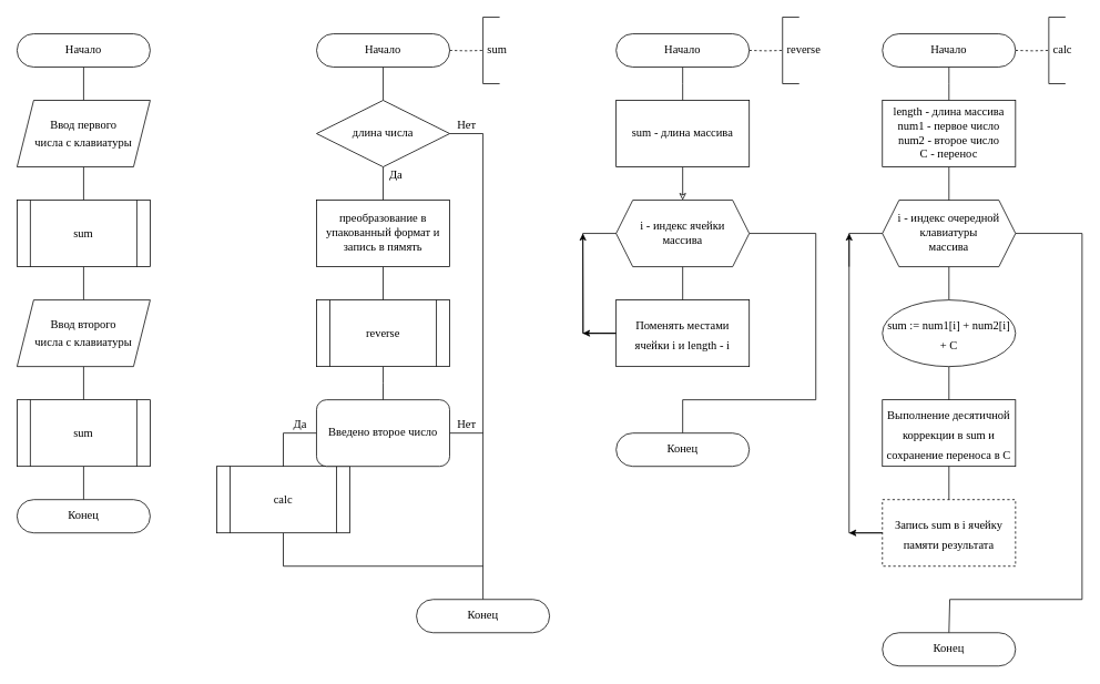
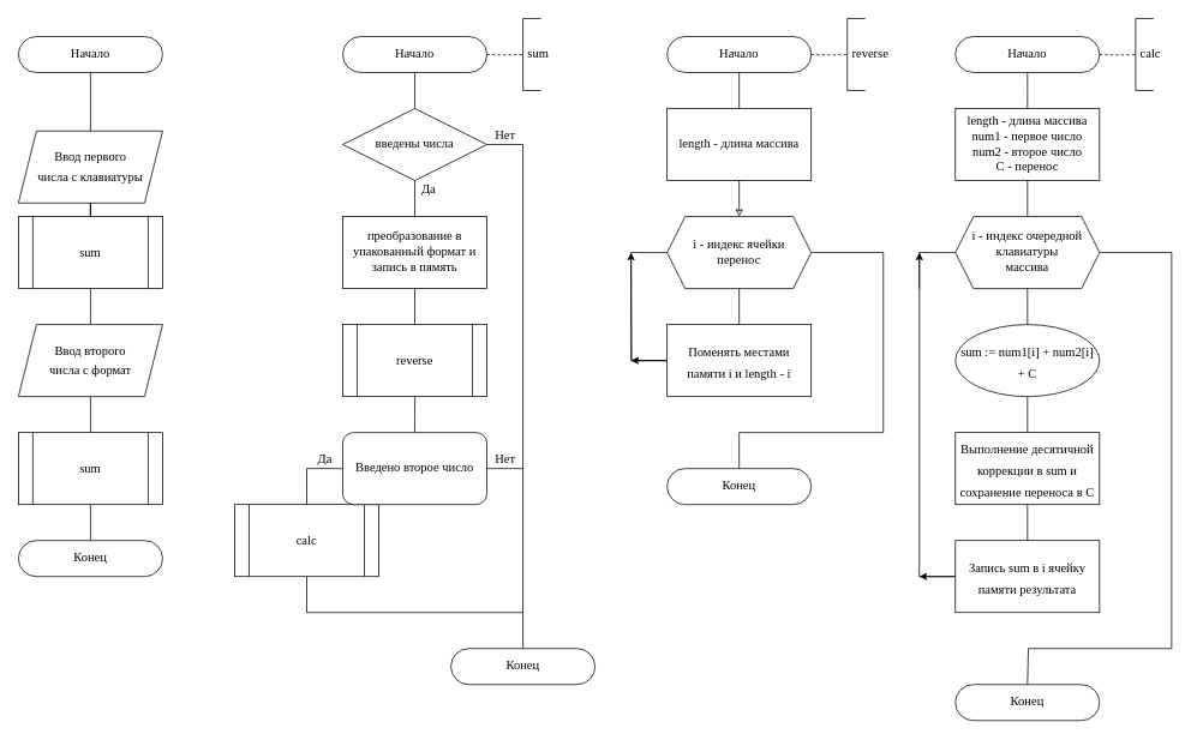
  <mxCell id="0" />
  <mxCell id="1" parent="0" />
  <mxCell id="2" value="" style="edgeStyle=orthogonalEdgeStyle;rounded=0;orthogonalLoop=1;jettySize=auto;html=1;endArrow=none;endFill=0;" edge="1" parent="1" source="3" target="5"><mxGeometry relative="1" as="geometry" /></mxCell>
  <mxCell id="3" value="Начало" style="rounded=1;whiteSpace=wrap;html=1;arcSize=50;fontFamily=Times New Roman;fontStyle=0;fontSize=14;" vertex="1" parent="1"><mxGeometry x="20" y="40" width="160" height="40" as="geometry" /></mxCell>
  <mxCell id="4" value="" style="edgeStyle=orthogonalEdgeStyle;rounded=0;orthogonalLoop=1;jettySize=auto;html=1;endArrow=none;endFill=0;" edge="1" parent="1" source="5" target="7"><mxGeometry relative="1" as="geometry" /></mxCell>
- <mxCell id="5" value="&lt;div style=&quot;line-height: 22px;&quot;&gt;Ввод первого&lt;/div&gt;&lt;div style=&quot;line-height: 22px;&quot;&gt;числа с клавиатуры&lt;/div&gt;" style="shape=parallelogram;perimeter=parallelogramPerimeter;whiteSpace=wrap;html=1;fixedSize=1;fontFamily=Times New Roman;fontStyle=0;fontSize=14;" vertex="1" parent="1"><mxGeometry x="20" y="120" width="160" height="80" as="geometry" /></mxCell>
+ <mxCell id="5" value="&lt;div style=&quot;line-height: 22px;&quot;&gt;Ввод первого&lt;/div&gt;&lt;div style=&quot;line-height: 22px;&quot;&gt;числа с клавиатуры&lt;/div&gt;" style="shape=parallelogram;perimeter=parallelogramPerimeter;whiteSpace=wrap;html=1;fixedSize=1;fontFamily=Times New Roman;fontStyle=0;fontSize=14;" vertex="1" parent="1"><mxGeometry x="20" y="145" width="160" height="80" as="geometry" /></mxCell>
  <mxCell id="6" value="" style="edgeStyle=orthogonalEdgeStyle;rounded=0;orthogonalLoop=1;jettySize=auto;html=1;endArrow=none;endFill=0;" edge="1" parent="1" source="7" target="9"><mxGeometry relative="1" as="geometry" /></mxCell>
  <mxCell id="7" value="&lt;div style=&quot;line-height: 22px;&quot;&gt;sum&lt;/div&gt;" style="shape=process;whiteSpace=wrap;html=1;backgroundOutline=1;fontSize=14;fontStyle=0;fontFamily=Times New Roman;" vertex="1" parent="1"><mxGeometry x="20" y="240" width="160" height="80" as="geometry" /></mxCell>
  <mxCell id="8" value="" style="edgeStyle=orthogonalEdgeStyle;rounded=0;orthogonalLoop=1;jettySize=auto;html=1;endArrow=none;endFill=0;" edge="1" parent="1" source="9" target="11"><mxGeometry relative="1" as="geometry" /></mxCell>
- <mxCell id="9" value="&lt;div style=&quot;line-height: 22px;&quot;&gt;Ввод второго&lt;/div&gt;&lt;div style=&quot;line-height: 22px;&quot;&gt;числа с клавиатуры&lt;/div&gt;" style="shape=parallelogram;perimeter=parallelogramPerimeter;whiteSpace=wrap;html=1;fixedSize=1;fontFamily=Times New Roman;fontStyle=0;fontSize=14;" vertex="1" parent="1"><mxGeometry x="20" y="360" width="160" height="80" as="geometry" /></mxCell>
+ <mxCell id="9" value="&lt;div style=&quot;line-height: 22px;&quot;&gt;Ввод второго&lt;/div&gt;&lt;div style=&quot;line-height: 22px;&quot;&gt;числа с формат&lt;/div&gt;" style="shape=parallelogram;perimeter=parallelogramPerimeter;whiteSpace=wrap;html=1;fixedSize=1;fontFamily=Times New Roman;fontStyle=0;fontSize=14;" vertex="1" parent="1"><mxGeometry x="20" y="360" width="160" height="80" as="geometry" /></mxCell>
  <mxCell id="10" value="" style="edgeStyle=orthogonalEdgeStyle;rounded=0;orthogonalLoop=1;jettySize=auto;html=1;endArrow=none;endFill=0;" edge="1" parent="1" source="11" target="33"><mxGeometry relative="1" as="geometry" /></mxCell>
  <mxCell id="11" value="&lt;div style=&quot;line-height: 22px;&quot;&gt;sum&lt;/div&gt;" style="shape=process;whiteSpace=wrap;html=1;backgroundOutline=1;fontSize=14;fontStyle=0;fontFamily=Times New Roman;" vertex="1" parent="1"><mxGeometry x="20" y="480" width="160" height="80" as="geometry" /></mxCell>
  <mxCell id="12" value="" style="edgeStyle=orthogonalEdgeStyle;rounded=0;orthogonalLoop=1;jettySize=auto;html=1;endArrow=none;endFill=0;" edge="1" parent="1" source="13" target="18"><mxGeometry relative="1" as="geometry" /></mxCell>
  <mxCell id="13" value="Начало" style="rounded=1;whiteSpace=wrap;html=1;arcSize=50;fontFamily=Times New Roman;fontStyle=0;fontSize=14;" vertex="1" parent="1"><mxGeometry x="380" y="40" width="160" height="40" as="geometry" /></mxCell>
  <mxCell id="14" value="" style="edgeStyle=orthogonalEdgeStyle;rounded=0;orthogonalLoop=1;jettySize=auto;html=1;fontFamily=Times New Roman;fontSize=14;endArrow=none;endFill=0;dashed=1;" edge="1" target="15" parent="1"><mxGeometry relative="1" as="geometry"><mxPoint x="540" y="60" as="sourcePoint" /></mxGeometry></mxCell>
  <mxCell id="15" value="&lt;div style=&quot;text-align: center;&quot;&gt;&amp;nbsp;sum&lt;/div&gt;" style="strokeWidth=1;html=1;shape=mxgraph.flowchart.annotation_1;align=left;pointerEvents=1;fontSize=14;fontStyle=0;fontFamily=Times New Roman;" vertex="1" parent="1"><mxGeometry x="580" y="20" width="20" height="80" as="geometry" /></mxCell>
  <mxCell id="16" style="edgeStyle=orthogonalEdgeStyle;rounded=0;jumpStyle=arc;jumpSize=6;orthogonalLoop=1;jettySize=auto;html=1;fontFamily=Times New Roman;fontSize=14;endArrow=none;endFill=0;exitX=0.5;exitY=1;exitDx=0;exitDy=0;entryX=0.5;entryY=0;entryDx=0;entryDy=0;" edge="1" source="18" parent="1" target="23"><mxGeometry relative="1" as="geometry"><mxPoint x="340" y="280" as="targetPoint" /><Array as="points"><mxPoint x="460" y="240" /><mxPoint x="460" y="240" /></Array></mxGeometry></mxCell>
  <mxCell id="17" style="edgeStyle=orthogonalEdgeStyle;rounded=0;jumpStyle=arc;jumpSize=6;orthogonalLoop=1;jettySize=auto;html=1;fontFamily=Times New Roman;fontSize=14;endArrow=none;endFill=0;entryX=0.5;entryY=0;entryDx=0;entryDy=0;" edge="1" source="18" parent="1" target="21"><mxGeometry relative="1" as="geometry"><mxPoint x="579.96" y="200" as="targetPoint" /><Array as="points"><mxPoint x="580" y="160" /><mxPoint x="580" y="720" /></Array></mxGeometry></mxCell>
- <mxCell id="18" value="длина числа" style="rhombus;whiteSpace=wrap;html=1;fontSize=14;fontFamily=Times New Roman;fontStyle=0" vertex="1" parent="1"><mxGeometry x="379.96" y="120" width="160" height="80" as="geometry" /></mxCell>
+ <mxCell id="18" value="введены числа" style="rhombus;whiteSpace=wrap;html=1;fontSize=14;fontFamily=Times New Roman;fontStyle=0" vertex="1" parent="1"><mxGeometry x="379.96" y="120" width="160" height="80" as="geometry" /></mxCell>
  <mxCell id="19" value="Нет" style="text;html=1;align=center;verticalAlign=middle;resizable=0;points=[];autosize=1;strokeColor=none;fillColor=none;fontSize=14;fontFamily=Times New Roman;" vertex="1" parent="1"><mxGeometry x="539.96" y="140" width="40" height="20" as="geometry" /></mxCell>
  <mxCell id="20" value="Да" style="text;html=1;align=center;verticalAlign=middle;resizable=0;points=[];autosize=1;strokeColor=none;fillColor=none;fontSize=14;fontFamily=Times New Roman;" vertex="1" parent="1"><mxGeometry x="460" y="200" width="30" height="20" as="geometry" /></mxCell>
  <mxCell id="21" value="Конец" style="rounded=1;whiteSpace=wrap;html=1;arcSize=50;fontFamily=Times New Roman;fontStyle=0;fontSize=14;" vertex="1" parent="1"><mxGeometry x="500" y="720" width="160" height="40" as="geometry" /></mxCell>
  <mxCell id="22" value="" style="edgeStyle=orthogonalEdgeStyle;rounded=0;orthogonalLoop=1;jettySize=auto;html=1;endArrow=none;endFill=0;" edge="1" parent="1" source="23" target="25"><mxGeometry relative="1" as="geometry" /></mxCell>
  <mxCell id="23" value="преобразование в упакованный формат и запись в пямять" style="rounded=0;whiteSpace=wrap;html=1;fontSize=14;fontFamily=Times New Roman;fontStyle=0" vertex="1" parent="1"><mxGeometry x="379.96" y="240" width="160" height="80" as="geometry" /></mxCell>
  <mxCell id="24" value="" style="edgeStyle=orthogonalEdgeStyle;rounded=0;orthogonalLoop=1;jettySize=auto;html=1;endArrow=none;endFill=0;" edge="1" parent="1" source="25" target="30"><mxGeometry relative="1" as="geometry" /></mxCell>
  <mxCell id="25" value="&lt;div style=&quot;line-height: 22px;&quot;&gt;reverse&lt;/div&gt;" style="shape=process;whiteSpace=wrap;html=1;backgroundOutline=1;fontSize=14;fontStyle=0;fontFamily=Times New Roman;" vertex="1" parent="1"><mxGeometry x="379.96" y="360" width="160" height="80" as="geometry" /></mxCell>
  <mxCell id="26" style="edgeStyle=orthogonalEdgeStyle;rounded=0;orthogonalLoop=1;jettySize=auto;html=1;endArrow=none;endFill=0;" edge="1" parent="1" source="27"><mxGeometry relative="1" as="geometry"><mxPoint x="580" y="680" as="targetPoint" /><Array as="points"><mxPoint x="340" y="680" /></Array></mxGeometry></mxCell>
  <mxCell id="27" value="&lt;div style=&quot;line-height: 22px;&quot;&gt;calc&lt;/div&gt;" style="shape=process;whiteSpace=wrap;html=1;backgroundOutline=1;fontSize=14;fontStyle=0;fontFamily=Times New Roman;" vertex="1" parent="1"><mxGeometry x="260" y="560" width="160" height="80" as="geometry" /></mxCell>
  <mxCell id="28" style="edgeStyle=orthogonalEdgeStyle;rounded=0;jumpStyle=arc;jumpSize=6;orthogonalLoop=1;jettySize=auto;html=1;fontFamily=Times New Roman;fontSize=14;endArrow=none;endFill=0;" edge="1" source="30" parent="1"><mxGeometry relative="1" as="geometry"><mxPoint x="339.99" y="560" as="targetPoint" /><Array as="points"><mxPoint x="339.92" y="520" /></Array></mxGeometry></mxCell>
  <mxCell id="29" style="edgeStyle=orthogonalEdgeStyle;rounded=0;jumpStyle=arc;jumpSize=6;orthogonalLoop=1;jettySize=auto;html=1;fontFamily=Times New Roman;fontSize=14;endArrow=none;endFill=0;" edge="1" source="30" parent="1"><mxGeometry relative="1" as="geometry"><mxPoint x="580" y="520" as="targetPoint" /><Array as="points"><mxPoint x="580" y="520" /></Array></mxGeometry></mxCell>
  <mxCell id="30" value="Введено второе число" style="whiteSpace=wrap;html=1;fontSize=14;fontFamily=Times New Roman;fontStyle=0;rounded=1;" vertex="1" parent="1"><mxGeometry x="379.92" y="480" width="160" height="80" as="geometry" /></mxCell>
  <mxCell id="31" value="Нет" style="text;html=1;align=center;verticalAlign=middle;resizable=0;points=[];autosize=1;strokeColor=none;fillColor=none;fontSize=14;fontFamily=Times New Roman;" vertex="1" parent="1"><mxGeometry x="539.92" y="500" width="40" height="20" as="geometry" /></mxCell>
  <mxCell id="32" value="Да" style="text;html=1;align=center;verticalAlign=middle;resizable=0;points=[];autosize=1;strokeColor=none;fillColor=none;fontSize=14;fontFamily=Times New Roman;" vertex="1" parent="1"><mxGeometry x="344.92" y="500" width="30" height="20" as="geometry" /></mxCell>
  <mxCell id="33" value="Конец" style="rounded=1;whiteSpace=wrap;html=1;arcSize=50;fontFamily=Times New Roman;fontStyle=0;fontSize=14;" vertex="1" parent="1"><mxGeometry x="20" y="600" width="160" height="40" as="geometry" /></mxCell>
  <mxCell id="34" value="" style="edgeStyle=orthogonalEdgeStyle;rounded=0;orthogonalLoop=1;jettySize=auto;html=1;endArrow=none;endFill=0;" edge="1" parent="1" source="35"><mxGeometry relative="1" as="geometry"><mxPoint x="820" y="120.02" as="targetPoint" /></mxGeometry></mxCell>
  <mxCell id="35" value="Начало" style="rounded=1;whiteSpace=wrap;html=1;arcSize=50;fontFamily=Times New Roman;fontStyle=0;fontSize=14;" vertex="1" parent="1"><mxGeometry x="740" y="40" width="160" height="40" as="geometry" /></mxCell>
  <mxCell id="36" value="" style="edgeStyle=orthogonalEdgeStyle;rounded=0;orthogonalLoop=1;jettySize=auto;html=1;fontFamily=Times New Roman;fontSize=14;endArrow=none;endFill=0;dashed=1;" edge="1" parent="1" target="37"><mxGeometry relative="1" as="geometry"><mxPoint x="900" y="60" as="sourcePoint" /></mxGeometry></mxCell>
  <mxCell id="37" value="&lt;div style=&quot;text-align: center;&quot;&gt;&amp;nbsp;reverse&lt;/div&gt;" style="strokeWidth=1;html=1;shape=mxgraph.flowchart.annotation_1;align=left;pointerEvents=1;fontSize=14;fontStyle=0;fontFamily=Times New Roman;" vertex="1" parent="1"><mxGeometry x="940" y="20" width="20" height="80" as="geometry" /></mxCell>
  <mxCell id="38" style="edgeStyle=orthogonalEdgeStyle;rounded=0;orthogonalLoop=1;jettySize=auto;html=1;exitX=0.5;exitY=1;exitDx=0;exitDy=0;entryX=0.5;entryY=0;entryDx=0;entryDy=0;endArrow=none;endFill=0;fontFamily=Times New Roman;fontStyle=0;fontSize=20;" edge="1" source="40" target="44" parent="1"><mxGeometry relative="1" as="geometry" /></mxCell>
  <mxCell id="39" style="edgeStyle=orthogonalEdgeStyle;rounded=0;orthogonalLoop=1;jettySize=auto;html=1;entryX=0.5;entryY=0;entryDx=0;entryDy=0;endArrow=none;endFill=0;fontFamily=Times New Roman;fontStyle=0;fontSize=20;" edge="1" source="40" parent="1"><mxGeometry relative="1" as="geometry"><Array as="points"><mxPoint x="980" y="280.02" /><mxPoint x="980" y="480.02" /><mxPoint x="820" y="480.02" /></Array><mxPoint x="820" y="520.02" as="targetPoint" /></mxGeometry></mxCell>
- <mxCell id="40" value="i - индекс ячейки&lt;br&gt;массива" style="shape=hexagon;perimeter=hexagonPerimeter2;whiteSpace=wrap;html=1;fixedSize=1;size=20;fontFamily=Times New Roman;fontStyle=0;fontSize=14;" vertex="1" parent="1"><mxGeometry x="740" y="240.02" width="160" height="80" as="geometry" /></mxCell>
+ <mxCell id="40" value="i - индекс ячейки&lt;br&gt;перенос" style="shape=hexagon;perimeter=hexagonPerimeter2;whiteSpace=wrap;html=1;fixedSize=1;size=20;fontFamily=Times New Roman;fontStyle=0;fontSize=14;" vertex="1" parent="1"><mxGeometry x="740" y="240.02" width="160" height="80" as="geometry" /></mxCell>
  <mxCell id="41" style="edgeStyle=orthogonalEdgeStyle;rounded=0;orthogonalLoop=1;jettySize=auto;html=1;exitX=0;exitY=0.5;exitDx=0;exitDy=0;endArrow=classic;endFill=1;fontFamily=Times New Roman;fontStyle=0;fontSize=20;" edge="1" source="44" parent="1"><mxGeometry relative="1" as="geometry"><mxPoint x="700" y="400.02" as="targetPoint" /></mxGeometry></mxCell>
  <mxCell id="42" style="edgeStyle=orthogonalEdgeStyle;rounded=0;orthogonalLoop=1;jettySize=auto;html=1;endArrow=classic;endFill=1;fontFamily=Times New Roman;fontStyle=0;fontSize=20;" edge="1" source="44" parent="1"><mxGeometry relative="1" as="geometry"><mxPoint x="700" y="280.02" as="targetPoint" /></mxGeometry></mxCell>
  <mxCell id="43" style="edgeStyle=orthogonalEdgeStyle;rounded=0;orthogonalLoop=1;jettySize=auto;html=1;entryX=0;entryY=0.5;entryDx=0;entryDy=0;endArrow=none;endFill=0;exitX=0;exitY=0.5;exitDx=0;exitDy=0;fontFamily=Times New Roman;fontStyle=0;fontSize=20;" edge="1" source="44" target="40" parent="1"><mxGeometry relative="1" as="geometry"><Array as="points"><mxPoint x="700" y="400.02" /><mxPoint x="700" y="280.02" /></Array></mxGeometry></mxCell>
- <mxCell id="44" value="&lt;span style=&quot;font-size: 14px;&quot;&gt;Поменять местами&lt;br&gt;ячейки i и length - i&lt;/span&gt;" style="rounded=0;whiteSpace=wrap;html=1;fontFamily=Times New Roman;fontStyle=0;fontSize=20;align=center;" vertex="1" parent="1"><mxGeometry x="740" y="360.02" width="160" height="80" as="geometry" /></mxCell>
+ <mxCell id="44" value="&lt;span style=&quot;font-size: 14px;&quot;&gt;Поменять местами&lt;br&gt;памяти i и length - i&lt;/span&gt;" style="rounded=0;whiteSpace=wrap;html=1;fontFamily=Times New Roman;fontStyle=0;fontSize=20;align=center;" vertex="1" parent="1"><mxGeometry x="740" y="360.02" width="160" height="80" as="geometry" /></mxCell>
  <mxCell id="45" value="" style="edgeStyle=orthogonalEdgeStyle;rounded=0;orthogonalLoop=1;jettySize=auto;html=1;fontSize=14;endArrow=classic;endFill=0;" edge="1" parent="1" source="46" target="40"><mxGeometry relative="1" as="geometry" /></mxCell>
- <mxCell id="46" value="sum - длина массива" style="rounded=0;whiteSpace=wrap;html=1;fontSize=14;fontFamily=Times New Roman;fontStyle=0" vertex="1" parent="1"><mxGeometry x="740" y="120.02" width="160" height="80" as="geometry" /></mxCell>
+ <mxCell id="46" value="length - длина массива" style="rounded=0;whiteSpace=wrap;html=1;fontSize=14;fontFamily=Times New Roman;fontStyle=0" vertex="1" parent="1"><mxGeometry x="740" y="120.02" width="160" height="80" as="geometry" /></mxCell>
  <mxCell id="47" value="Конец" style="rounded=1;whiteSpace=wrap;html=1;arcSize=50;fontFamily=Times New Roman;fontStyle=0;fontSize=14;" vertex="1" parent="1"><mxGeometry x="740" y="520.02" width="160" height="40" as="geometry" /></mxCell>
  <mxCell id="48" value="" style="edgeStyle=orthogonalEdgeStyle;rounded=0;orthogonalLoop=1;jettySize=auto;html=1;endArrow=none;endFill=0;" edge="1" parent="1" source="49"><mxGeometry relative="1" as="geometry"><mxPoint x="1140" y="120.02" as="targetPoint" /></mxGeometry></mxCell>
  <mxCell id="49" value="Начало" style="rounded=1;whiteSpace=wrap;html=1;arcSize=50;fontFamily=Times New Roman;fontStyle=0;fontSize=14;" vertex="1" parent="1"><mxGeometry x="1060" y="40" width="160" height="40" as="geometry" /></mxCell>
  <mxCell id="50" value="" style="edgeStyle=orthogonalEdgeStyle;rounded=0;orthogonalLoop=1;jettySize=auto;html=1;fontFamily=Times New Roman;fontSize=14;endArrow=none;endFill=0;dashed=1;" edge="1" parent="1" target="51"><mxGeometry relative="1" as="geometry"><mxPoint x="1220" y="60" as="sourcePoint" /></mxGeometry></mxCell>
  <mxCell id="51" value="&lt;div style=&quot;text-align: center;&quot;&gt;&amp;nbsp;calc&lt;/div&gt;" style="strokeWidth=1;html=1;shape=mxgraph.flowchart.annotation_1;align=left;pointerEvents=1;fontSize=14;fontStyle=0;fontFamily=Times New Roman;" vertex="1" parent="1"><mxGeometry x="1260" y="20" width="20" height="80" as="geometry" /></mxCell>
  <mxCell id="52" style="edgeStyle=orthogonalEdgeStyle;rounded=0;orthogonalLoop=1;jettySize=auto;html=1;exitX=0.5;exitY=1;exitDx=0;exitDy=0;entryX=0.5;entryY=0;entryDx=0;entryDy=0;endArrow=none;endFill=0;fontFamily=Times New Roman;fontStyle=0;fontSize=20;" edge="1" parent="1" source="54" target="56"><mxGeometry relative="1" as="geometry" /></mxCell>
  <mxCell id="53" style="edgeStyle=orthogonalEdgeStyle;rounded=0;orthogonalLoop=1;jettySize=auto;html=1;endArrow=none;endFill=0;fontFamily=Times New Roman;fontStyle=0;fontSize=20;entryX=0.5;entryY=0;entryDx=0;entryDy=0;" edge="1" parent="1" source="54" target="59"><mxGeometry relative="1" as="geometry"><Array as="points"><mxPoint x="1300" y="280" /><mxPoint x="1300" y="720" /><mxPoint x="1141" y="720" /><mxPoint x="1141" y="760" /></Array><mxPoint x="1140" y="560" as="targetPoint" /></mxGeometry></mxCell>
  <mxCell id="54" value="i - индекс очередной клавиатуры&lt;br&gt;массива" style="shape=hexagon;perimeter=hexagonPerimeter2;whiteSpace=wrap;html=1;fixedSize=1;size=20;fontFamily=Times New Roman;fontStyle=0;fontSize=14;" vertex="1" parent="1"><mxGeometry x="1060" y="240.02" width="160" height="80" as="geometry" /></mxCell>
  <mxCell id="55" style="edgeStyle=orthogonalEdgeStyle;rounded=0;orthogonalLoop=1;jettySize=auto;html=1;endArrow=none;endFill=0;fontFamily=Times New Roman;fontStyle=0;fontSize=20;entryX=0;entryY=0.5;entryDx=0;entryDy=0;" edge="1" parent="1" source="56" target="54"><mxGeometry relative="1" as="geometry"><mxPoint x="1020" y="280.02" as="targetPoint" /><Array as="points"><mxPoint x="1140" y="640" /><mxPoint x="1020" y="640" /><mxPoint x="1020" y="280" /></Array></mxGeometry></mxCell>
  <mxCell id="56" value="&lt;span style=&quot;font-size: 14px;&quot;&gt;sum := num1[i] + num2[i] + С&lt;/span&gt;" style="ellipse;whiteSpace=wrap;html=1;fontFamily=Times New Roman;fontStyle=0;fontSize=20;align=center;" vertex="1" parent="1"><mxGeometry x="1060" y="360.02" width="160" height="80" as="geometry" /></mxCell>
  <mxCell id="57" value="" style="edgeStyle=orthogonalEdgeStyle;rounded=0;orthogonalLoop=1;jettySize=auto;html=1;fontSize=14;endArrow=none;endFill=0;" edge="1" parent="1" source="58" target="54"><mxGeometry relative="1" as="geometry" /></mxCell>
  <mxCell id="58" value="length - длина массива&lt;br&gt;num1 - первое число&lt;br&gt;num2 - второе число&lt;br&gt;С - перенос" style="rounded=0;whiteSpace=wrap;html=1;fontSize=14;fontFamily=Times New Roman;fontStyle=0" vertex="1" parent="1"><mxGeometry x="1060" y="120.02" width="160" height="80" as="geometry" /></mxCell>
  <mxCell id="59" value="Конец" style="rounded=1;whiteSpace=wrap;html=1;arcSize=50;fontFamily=Times New Roman;fontStyle=0;fontSize=14;" vertex="1" parent="1"><mxGeometry x="1060" y="760" width="160" height="40" as="geometry" /></mxCell>
  <mxCell id="60" value="&lt;span style=&quot;font-size: 14px;&quot;&gt;Выполнение десятичной коррекции в sum и сохранение переноса в C&lt;/span&gt;" style="rounded=0;whiteSpace=wrap;html=1;fontFamily=Times New Roman;fontStyle=0;fontSize=20;align=center;" vertex="1" parent="1"><mxGeometry x="1060" y="480" width="160" height="80" as="geometry" /></mxCell>
  <mxCell id="61" value="" style="endArrow=classic;html=1;rounded=0;fontSize=14;exitX=0;exitY=0.5;exitDx=0;exitDy=0;" edge="1" parent="1" source="63"><mxGeometry width="50" height="50" relative="1" as="geometry"><mxPoint x="1040" y="520" as="sourcePoint" /><mxPoint x="1020" y="640" as="targetPoint" /></mxGeometry></mxCell>
  <mxCell id="62" value="" style="endArrow=classic;html=1;rounded=0;fontSize=14;" edge="1" parent="1"><mxGeometry width="50" height="50" relative="1" as="geometry"><mxPoint x="1020" y="320" as="sourcePoint" /><mxPoint x="1020" y="280" as="targetPoint" /></mxGeometry></mxCell>
- <mxCell id="63" value="&lt;span style=&quot;font-size: 14px;&quot;&gt;Запись sum в i ячейку памяти результата&lt;/span&gt;" style="rounded=0;whiteSpace=wrap;html=1;fontFamily=Times New Roman;fontStyle=0;fontSize=20;align=center;dashed=1;" vertex="1" parent="1"><mxGeometry x="1060" y="600" width="160" height="80" as="geometry" /></mxCell>
+ <mxCell id="63" value="&lt;span style=&quot;font-size: 14px;&quot;&gt;Запись sum в i ячейку памяти результата&lt;/span&gt;" style="rounded=0;whiteSpace=wrap;html=1;fontFamily=Times New Roman;fontStyle=0;fontSize=20;align=center;" vertex="1" parent="1"><mxGeometry x="1060" y="600" width="160" height="80" as="geometry" /></mxCell>
